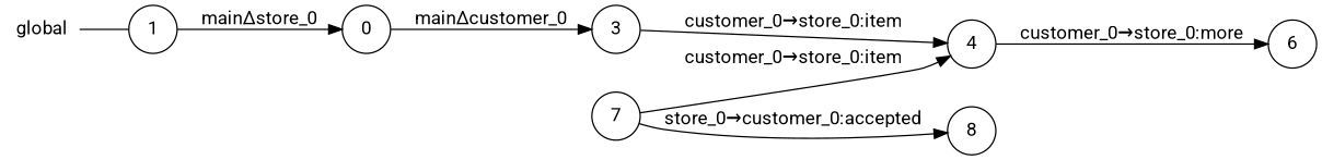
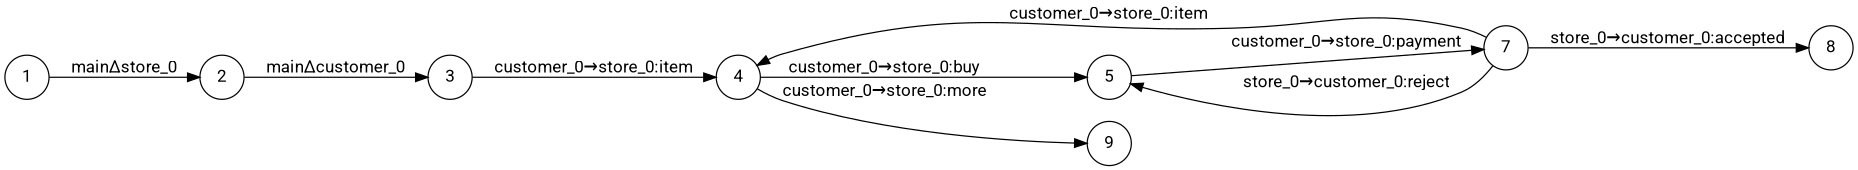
  digraph {
    fontname=Roboto
    rankdir=LR
    node [fontname=Roboto shape=circle]
    edge [fontname=Roboto]
-   n1 [label=global shape=plaintext]
    n2 [label=1]
-   n3 [label=0]
+   n3 [label=2]
+   n4 [label=5]
    n5 [label=7]
    n6 [label=4]
    n7 [label=8]
-   n8 [label=6]
+   n8 [label=9]
    n9 [label=3]
-   n1 -> n2 [arrowhead=none]
    n2 -> n3 [label="mainΔstore_0"]
    n3 -> n9 [label="mainΔcustomer_0"]
+   n4 -> n5 [label="customer_0→store_0:payment"]
+   n5 -> n4 [label="store_0→customer_0:reject"]
    n5 -> n6 [label="customer_0→store_0:item"]
    n5 -> n7 [label="store_0→customer_0:accepted"]
+   n6 -> n4 [label="customer_0→store_0:buy"]
    n6 -> n8 [label="customer_0→store_0:more"]
    n9 -> n6 [label="customer_0→store_0:item"]
  }
